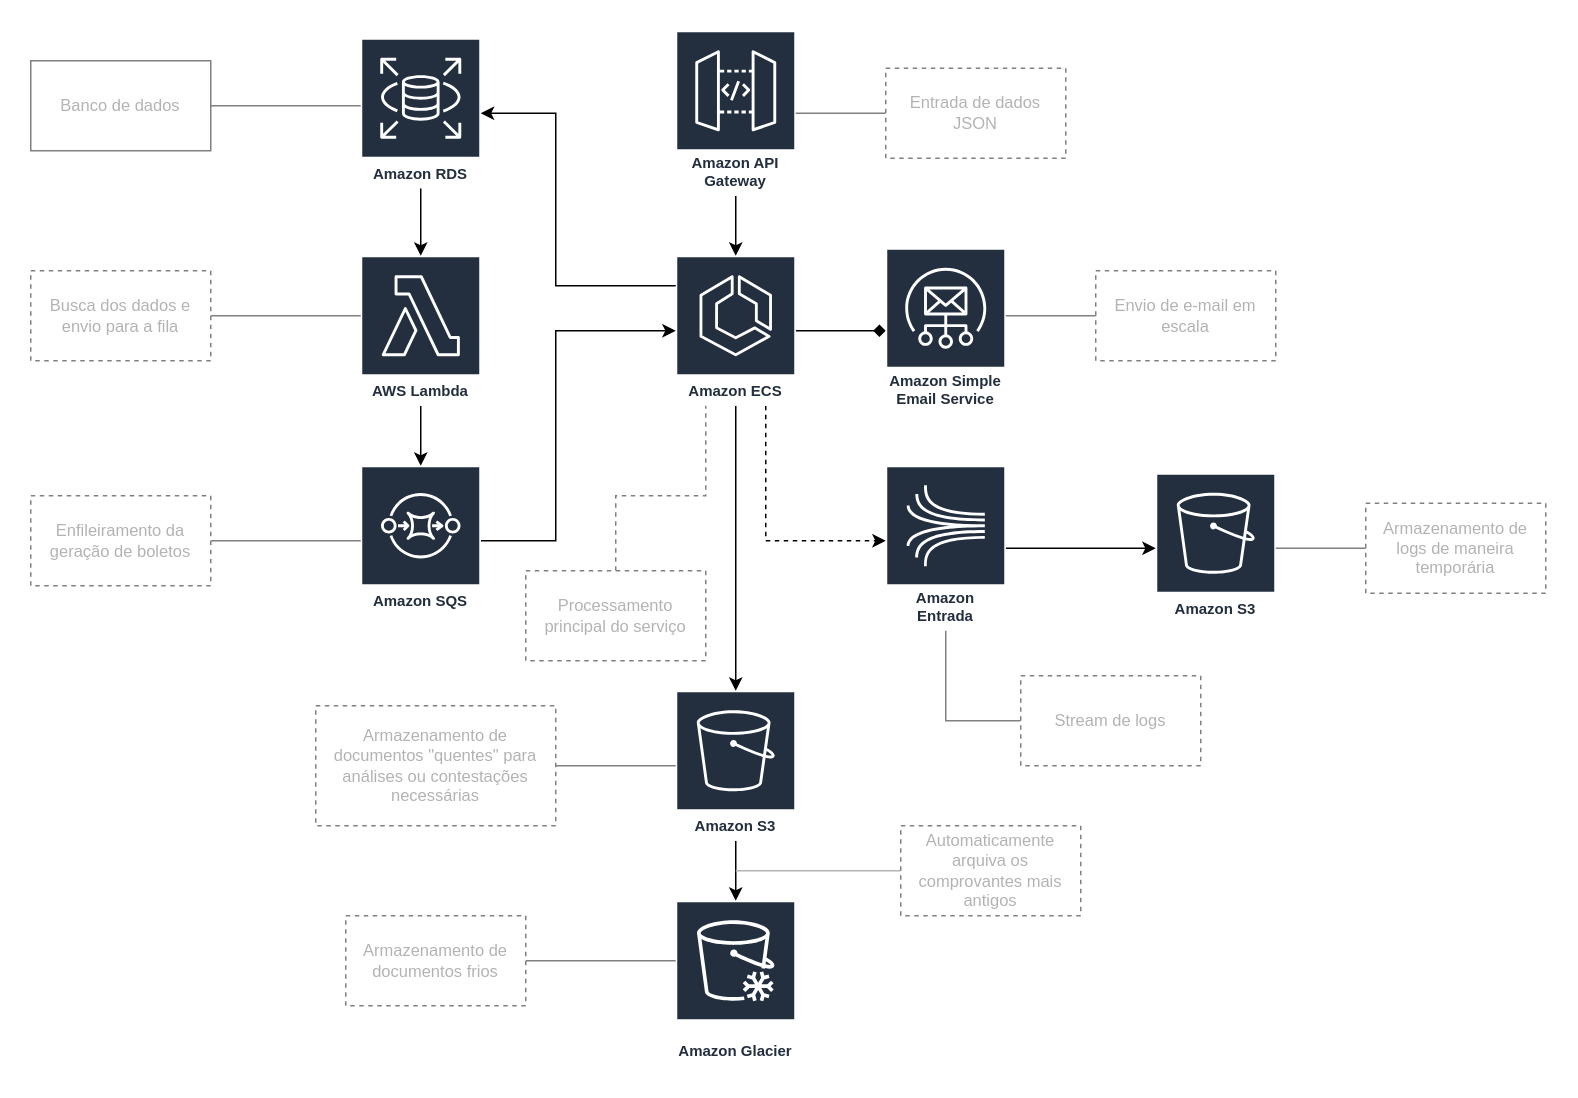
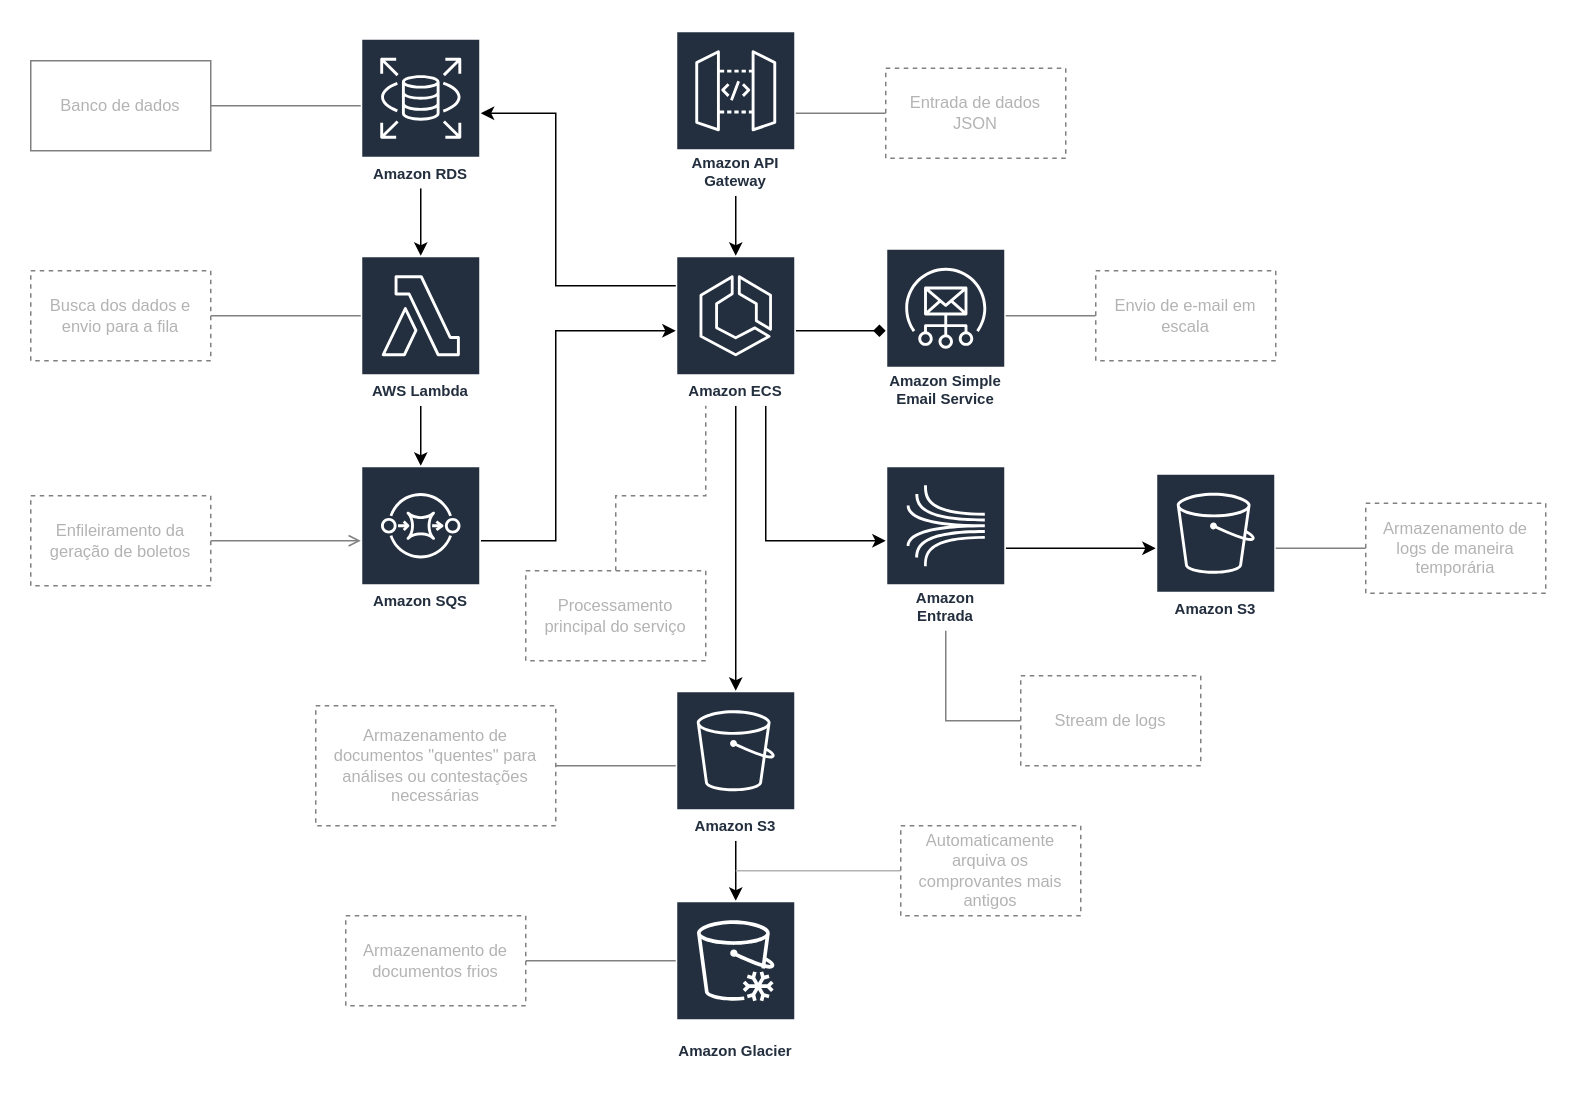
  <mxCell id="0" />
  <mxCell id="1" parent="0" />
  <mxCell id="2" value="" style="edgeStyle=orthogonalEdgeStyle;rounded=0;orthogonalLoop=1;jettySize=auto;html=1;" edge="1" parent="1" source="3" target="4"><mxGeometry relative="1" as="geometry" /></mxCell>
  <mxCell id="3" value="Amazon S3" style="outlineConnect=0;fontColor=#232F3E;gradientColor=none;strokeColor=#ffffff;fillColor=#232F3E;dashed=0;verticalLabelPosition=middle;verticalAlign=bottom;align=center;html=1;whiteSpace=wrap;fontSize=10;fontStyle=1;spacing=3;shape=mxgraph.aws4.productIcon;prIcon=mxgraph.aws4.s3;shadow=0;backgroundOutline=0;strokeOpacity=100;strokeWidth=1;" vertex="1" parent="1"><mxGeometry x="450" y="460" width="80" height="100" as="geometry" /></mxCell>
  <mxCell id="4" value="Amazon Glacier" style="outlineConnect=0;fontColor=#232F3E;gradientColor=none;strokeColor=#ffffff;fillColor=#232F3E;dashed=0;verticalLabelPosition=middle;verticalAlign=bottom;align=center;html=1;whiteSpace=wrap;fontSize=10;fontStyle=1;spacing=3;shape=mxgraph.aws4.productIcon;prIcon=mxgraph.aws4.glacier;shadow=0;backgroundOutline=0;strokeOpacity=100;strokeWidth=1;" vertex="1" parent="1"><mxGeometry x="450" y="600" width="80" height="110" as="geometry" /></mxCell>
- <mxCell id="5" value="" style="edgeStyle=orthogonalEdgeStyle;rounded=0;orthogonalLoop=1;jettySize=auto;html=1;dashed=1;" edge="1" parent="1" source="8" target="12"><mxGeometry relative="1" as="geometry"><Array as="points"><mxPoint x="510" y="360" /></Array></mxGeometry></mxCell>
+ <mxCell id="5" value="" style="edgeStyle=orthogonalEdgeStyle;rounded=0;orthogonalLoop=1;jettySize=auto;html=1;" edge="1" parent="1" source="8" target="12"><mxGeometry relative="1" as="geometry"><Array as="points"><mxPoint x="510" y="360" /></Array></mxGeometry></mxCell>
  <mxCell id="6" value="" style="edgeStyle=orthogonalEdgeStyle;rounded=0;orthogonalLoop=1;jettySize=auto;html=1;endArrow=diamond;" edge="1" parent="1" source="8" target="22"><mxGeometry relative="1" as="geometry" /></mxCell>
  <mxCell id="7" value="" style="edgeStyle=orthogonalEdgeStyle;rounded=0;orthogonalLoop=1;jettySize=auto;html=1;" edge="1" parent="1" source="8" target="3"><mxGeometry relative="1" as="geometry"><mxPoint x="490" y="350" as="targetPoint" /></mxGeometry></mxCell>
  <mxCell id="8" value="Amazon ECS" style="outlineConnect=0;fontColor=#232F3E;gradientColor=none;strokeColor=#ffffff;fillColor=#232F3E;dashed=0;verticalLabelPosition=middle;verticalAlign=bottom;align=center;html=1;whiteSpace=wrap;fontSize=10;fontStyle=1;spacing=3;shape=mxgraph.aws4.productIcon;prIcon=mxgraph.aws4.ecs;shadow=0;backgroundOutline=0;strokeOpacity=100;strokeWidth=1;" vertex="1" parent="1"><mxGeometry x="450" y="170" width="80" height="100" as="geometry" /></mxCell>
  <mxCell id="9" value="" style="edgeStyle=orthogonalEdgeStyle;rounded=0;orthogonalLoop=1;jettySize=auto;html=1;" edge="1" parent="1" source="10" target="24"><mxGeometry relative="1" as="geometry" /></mxCell>
  <mxCell id="10" value="AWS Lambda" style="outlineConnect=0;fontColor=#232F3E;gradientColor=none;strokeColor=#ffffff;fillColor=#232F3E;dashed=0;verticalLabelPosition=middle;verticalAlign=bottom;align=center;html=1;whiteSpace=wrap;fontSize=10;fontStyle=1;spacing=3;shape=mxgraph.aws4.productIcon;prIcon=mxgraph.aws4.lambda;shadow=0;backgroundOutline=0;strokeOpacity=100;strokeWidth=1;" vertex="1" parent="1"><mxGeometry x="240" y="170" width="80" height="100" as="geometry" /></mxCell>
  <mxCell id="11" value="" style="edgeStyle=orthogonalEdgeStyle;rounded=0;orthogonalLoop=1;jettySize=auto;html=1;" edge="1" parent="1" source="12" target="37"><mxGeometry relative="1" as="geometry" /></mxCell>
  <mxCell id="12" value="Amazon Entrada" style="outlineConnect=0;fontColor=#232F3E;gradientColor=none;strokeColor=#ffffff;fillColor=#232F3E;dashed=0;verticalLabelPosition=middle;verticalAlign=bottom;align=center;html=1;whiteSpace=wrap;fontSize=10;fontStyle=1;spacing=3;shape=mxgraph.aws4.productIcon;prIcon=mxgraph.aws4.kinesis;shadow=0;backgroundOutline=0;strokeOpacity=100;strokeWidth=1;" vertex="1" parent="1"><mxGeometry x="590" y="310" width="80" height="110" as="geometry" /></mxCell>
  <mxCell id="13" value="" style="edgeStyle=orthogonalEdgeStyle;rounded=0;orthogonalLoop=1;jettySize=auto;html=1;" edge="1" parent="1" source="14" target="8"><mxGeometry relative="1" as="geometry" /></mxCell>
  <mxCell id="14" value="Amazon API Gateway" style="sketch=0;outlineConnect=0;fontColor=#232F3E;gradientColor=none;strokeColor=#ffffff;fillColor=#232F3E;dashed=0;verticalLabelPosition=middle;verticalAlign=bottom;align=center;html=1;whiteSpace=wrap;fontSize=10;fontStyle=1;spacing=3;shape=mxgraph.aws4.productIcon;prIcon=mxgraph.aws4.api_gateway;" vertex="1" parent="1"><mxGeometry x="450" y="20" width="80" height="110" as="geometry" /></mxCell>
  <mxCell id="15" value="" style="edgeStyle=orthogonalEdgeStyle;rounded=0;orthogonalLoop=1;jettySize=auto;html=1;endArrow=none;endFill=0;startArrow=classic;startFill=1;" edge="1" parent="1" source="17" target="8"><mxGeometry relative="1" as="geometry"><mxPoint x="380" y="75" as="targetPoint" /><Array as="points"><mxPoint x="370" y="75" /><mxPoint x="370" y="190" /></Array></mxGeometry></mxCell>
  <mxCell id="16" value="" style="edgeStyle=orthogonalEdgeStyle;rounded=0;orthogonalLoop=1;jettySize=auto;html=1;" edge="1" parent="1" source="17" target="10"><mxGeometry relative="1" as="geometry" /></mxCell>
  <mxCell id="17" value="Amazon RDS" style="sketch=0;outlineConnect=0;fontColor=#232F3E;gradientColor=none;strokeColor=#ffffff;fillColor=#232F3E;dashed=0;verticalLabelPosition=middle;verticalAlign=bottom;align=center;html=1;whiteSpace=wrap;fontSize=10;fontStyle=1;spacing=3;shape=mxgraph.aws4.productIcon;prIcon=mxgraph.aws4.rds;" vertex="1" parent="1"><mxGeometry x="240" y="25" width="80" height="100" as="geometry" /></mxCell>
  <mxCell id="18" value="" style="edgeStyle=orthogonalEdgeStyle;rounded=0;orthogonalLoop=1;jettySize=auto;html=1;fontColor=#CCCCCC;strokeColor=#808080;endArrow=none;endFill=0;" edge="1" parent="1" source="19" target="14"><mxGeometry relative="1" as="geometry" /></mxCell>
  <mxCell id="19" value="Entrada de dados JSON" style="rounded=0;whiteSpace=wrap;html=1;dashed=1;strokeWidth=1;strokeColor=#808080;fontSize=11;fontColor=#B3B3B3;" vertex="1" parent="1"><mxGeometry x="590" y="45" width="120" height="60" as="geometry" /></mxCell>
  <mxCell id="20" value="" style="edgeStyle=orthogonalEdgeStyle;rounded=0;orthogonalLoop=1;jettySize=auto;html=1;endArrow=none;endFill=0;strokeColor=#B3B3B3;" edge="1" parent="1" source="21"><mxGeometry relative="1" as="geometry"><mxPoint x="490" y="580" as="targetPoint" /></mxGeometry></mxCell>
  <mxCell id="21" value="Automaticamente arquiva os comprovantes mais antigos" style="rounded=0;whiteSpace=wrap;html=1;dashed=1;strokeWidth=1;strokeColor=#808080;fontSize=11;fontColor=#B3B3B3;" vertex="1" parent="1"><mxGeometry x="600" y="550" width="120" height="60" as="geometry" /></mxCell>
  <mxCell id="22" value="Amazon Simple Email Service" style="sketch=0;outlineConnect=0;fontColor=#232F3E;gradientColor=none;strokeColor=#ffffff;fillColor=#232F3E;dashed=0;verticalLabelPosition=middle;verticalAlign=bottom;align=center;html=1;whiteSpace=wrap;fontSize=10;fontStyle=1;spacing=3;shape=mxgraph.aws4.productIcon;prIcon=mxgraph.aws4.simple_email_service;" vertex="1" parent="1"><mxGeometry x="590" y="165" width="80" height="110" as="geometry" /></mxCell>
  <mxCell id="23" value="" style="edgeStyle=orthogonalEdgeStyle;rounded=0;orthogonalLoop=1;jettySize=auto;html=1;" edge="1" parent="1" source="24" target="8"><mxGeometry relative="1" as="geometry"><mxPoint x="380" y="360" as="targetPoint" /><Array as="points"><mxPoint x="370" y="360" /><mxPoint x="370" y="220" /></Array></mxGeometry></mxCell>
  <mxCell id="24" value="Amazon SQS" style="sketch=0;outlineConnect=0;fontColor=#232F3E;gradientColor=none;strokeColor=#ffffff;fillColor=#232F3E;dashed=0;verticalLabelPosition=middle;verticalAlign=bottom;align=center;html=1;whiteSpace=wrap;fontSize=10;fontStyle=1;spacing=3;shape=mxgraph.aws4.productIcon;prIcon=mxgraph.aws4.sqs;" vertex="1" parent="1"><mxGeometry x="240" y="310" width="80" height="100" as="geometry" /></mxCell>
  <mxCell id="25" value="" style="edgeStyle=orthogonalEdgeStyle;rounded=0;orthogonalLoop=1;jettySize=auto;html=1;fontColor=#CCCCCC;strokeColor=#808080;endArrow=none;endFill=0;" edge="1" parent="1" source="26"><mxGeometry relative="1" as="geometry"><mxPoint x="670" y="210" as="targetPoint" /></mxGeometry></mxCell>
  <mxCell id="26" value="Envio de e-mail em escala" style="rounded=0;whiteSpace=wrap;html=1;dashed=1;strokeWidth=1;strokeColor=#808080;fontSize=11;fontColor=#B3B3B3;" vertex="1" parent="1"><mxGeometry x="730" y="180" width="120" height="60" as="geometry" /></mxCell>
- <mxCell id="27" value="" style="edgeStyle=orthogonalEdgeStyle;rounded=0;orthogonalLoop=1;jettySize=auto;html=1;fontColor=#CCCCCC;strokeColor=#808080;endArrow=none;endFill=0;" edge="1" parent="1" source="28" target="24"><mxGeometry relative="1" as="geometry"><mxPoint x="-60" y="365" as="targetPoint" /></mxGeometry></mxCell>
+ <mxCell id="27" value="" style="edgeStyle=orthogonalEdgeStyle;rounded=0;orthogonalLoop=1;jettySize=auto;html=1;fontColor=#CCCCCC;strokeColor=#808080;endArrow=open;endFill=0;" edge="1" parent="1" source="28" target="24"><mxGeometry relative="1" as="geometry"><mxPoint x="-60" y="365" as="targetPoint" /></mxGeometry></mxCell>
  <mxCell id="28" value="Enfileiramento da geração de boletos" style="rounded=0;whiteSpace=wrap;html=1;dashed=1;strokeWidth=1;strokeColor=#808080;fontSize=11;fontColor=#B3B3B3;" vertex="1" parent="1"><mxGeometry x="20" y="330" width="120" height="60" as="geometry" /></mxCell>
  <mxCell id="29" value="" style="edgeStyle=orthogonalEdgeStyle;rounded=0;orthogonalLoop=1;jettySize=auto;html=1;fontColor=#CCCCCC;strokeColor=#808080;endArrow=none;endFill=0;" edge="1" parent="1" source="30"><mxGeometry relative="1" as="geometry"><mxPoint x="240" y="210" as="targetPoint" /></mxGeometry></mxCell>
  <mxCell id="30" value="Busca dos dados e envio para a fila" style="rounded=0;whiteSpace=wrap;html=1;dashed=1;strokeWidth=1;strokeColor=#808080;fontSize=11;fontColor=#B3B3B3;" vertex="1" parent="1"><mxGeometry x="20" y="180" width="120" height="60" as="geometry" /></mxCell>
  <mxCell id="31" value="" style="edgeStyle=orthogonalEdgeStyle;rounded=0;orthogonalLoop=1;jettySize=auto;html=1;fontColor=#CCCCCC;strokeColor=#808080;endArrow=none;endFill=0;" edge="1" parent="1" source="32"><mxGeometry relative="1" as="geometry"><mxPoint x="240" y="70" as="targetPoint" /></mxGeometry></mxCell>
  <mxCell id="32" value="Banco de dados" style="rounded=0;whiteSpace=wrap;html=1;dashed=0;strokeWidth=1;strokeColor=#808080;fontSize=11;fontColor=#B3B3B3;" vertex="1" parent="1"><mxGeometry x="20" y="40" width="120" height="60" as="geometry" /></mxCell>
  <mxCell id="33" value="" style="edgeStyle=orthogonalEdgeStyle;rounded=0;orthogonalLoop=1;jettySize=auto;html=1;fontColor=#CCCCCC;strokeColor=#808080;endArrow=none;endFill=0;" edge="1" parent="1" source="34"><mxGeometry relative="1" as="geometry"><mxPoint x="450" y="510" as="targetPoint" /></mxGeometry></mxCell>
  <mxCell id="34" value="Armazenamento de documentos &quot;quentes&quot; para análises ou contestações necessárias" style="rounded=0;whiteSpace=wrap;html=1;dashed=1;strokeWidth=1;strokeColor=#808080;fontSize=11;fontColor=#B3B3B3;" vertex="1" parent="1"><mxGeometry x="210" y="470" width="160" height="80" as="geometry" /></mxCell>
  <mxCell id="35" value="" style="edgeStyle=orthogonalEdgeStyle;rounded=0;orthogonalLoop=1;jettySize=auto;html=1;fontColor=#CCCCCC;strokeColor=#808080;endArrow=none;endFill=0;" edge="1" parent="1" source="36"><mxGeometry relative="1" as="geometry"><mxPoint x="450" y="640" as="targetPoint" /></mxGeometry></mxCell>
  <mxCell id="36" value="Armazenamento de documentos frios" style="rounded=0;whiteSpace=wrap;html=1;dashed=1;strokeWidth=1;strokeColor=#808080;fontSize=11;fontColor=#B3B3B3;" vertex="1" parent="1"><mxGeometry x="230" y="610" width="120" height="60" as="geometry" /></mxCell>
  <mxCell id="37" value="Amazon S3" style="outlineConnect=0;fontColor=#232F3E;gradientColor=none;strokeColor=#ffffff;fillColor=#232F3E;dashed=0;verticalLabelPosition=middle;verticalAlign=bottom;align=center;html=1;whiteSpace=wrap;fontSize=10;fontStyle=1;spacing=3;shape=mxgraph.aws4.productIcon;prIcon=mxgraph.aws4.s3;shadow=0;backgroundOutline=0;strokeOpacity=100;strokeWidth=1;" vertex="1" parent="1"><mxGeometry x="770" y="315" width="80" height="100" as="geometry" /></mxCell>
  <mxCell id="38" value="" style="edgeStyle=orthogonalEdgeStyle;rounded=0;orthogonalLoop=1;jettySize=auto;html=1;fontColor=#CCCCCC;strokeColor=#808080;endArrow=none;endFill=0;" edge="1" parent="1" source="39"><mxGeometry relative="1" as="geometry"><mxPoint x="850" y="365" as="targetPoint" /></mxGeometry></mxCell>
  <mxCell id="39" value="Armazenamento de logs de maneira temporária" style="rounded=0;whiteSpace=wrap;html=1;dashed=1;strokeWidth=1;strokeColor=#808080;fontSize=11;fontColor=#B3B3B3;" vertex="1" parent="1"><mxGeometry x="910" y="335" width="120" height="60" as="geometry" /></mxCell>
  <mxCell id="40" value="" style="edgeStyle=orthogonalEdgeStyle;rounded=0;orthogonalLoop=1;jettySize=auto;html=1;fontColor=#CCCCCC;strokeColor=#808080;endArrow=none;endFill=0;" edge="1" parent="1" source="41" target="12"><mxGeometry relative="1" as="geometry"><mxPoint x="620" y="480" as="targetPoint" /></mxGeometry></mxCell>
  <mxCell id="41" value="Stream de logs" style="rounded=0;whiteSpace=wrap;html=1;dashed=1;strokeWidth=1;strokeColor=#808080;fontSize=11;fontColor=#B3B3B3;" vertex="1" parent="1"><mxGeometry x="680" y="450" width="120" height="60" as="geometry" /></mxCell>
  <mxCell id="42" value="" style="edgeStyle=orthogonalEdgeStyle;rounded=0;orthogonalLoop=1;jettySize=auto;html=1;fontColor=#CCCCCC;strokeColor=#808080;endArrow=none;endFill=0;dashed=1;" edge="1" parent="1" source="43" target="8"><mxGeometry relative="1" as="geometry"><mxPoint x="290" y="360" as="targetPoint" /><Array as="points"><mxPoint x="410" y="330" /><mxPoint x="470" y="330" /></Array></mxGeometry></mxCell>
  <mxCell id="43" value="Processamento principal do serviço" style="rounded=0;whiteSpace=wrap;html=1;dashed=1;strokeWidth=1;strokeColor=#808080;fontSize=11;fontColor=#B3B3B3;" vertex="1" parent="1"><mxGeometry x="350" y="380" width="120" height="60" as="geometry" /></mxCell>
